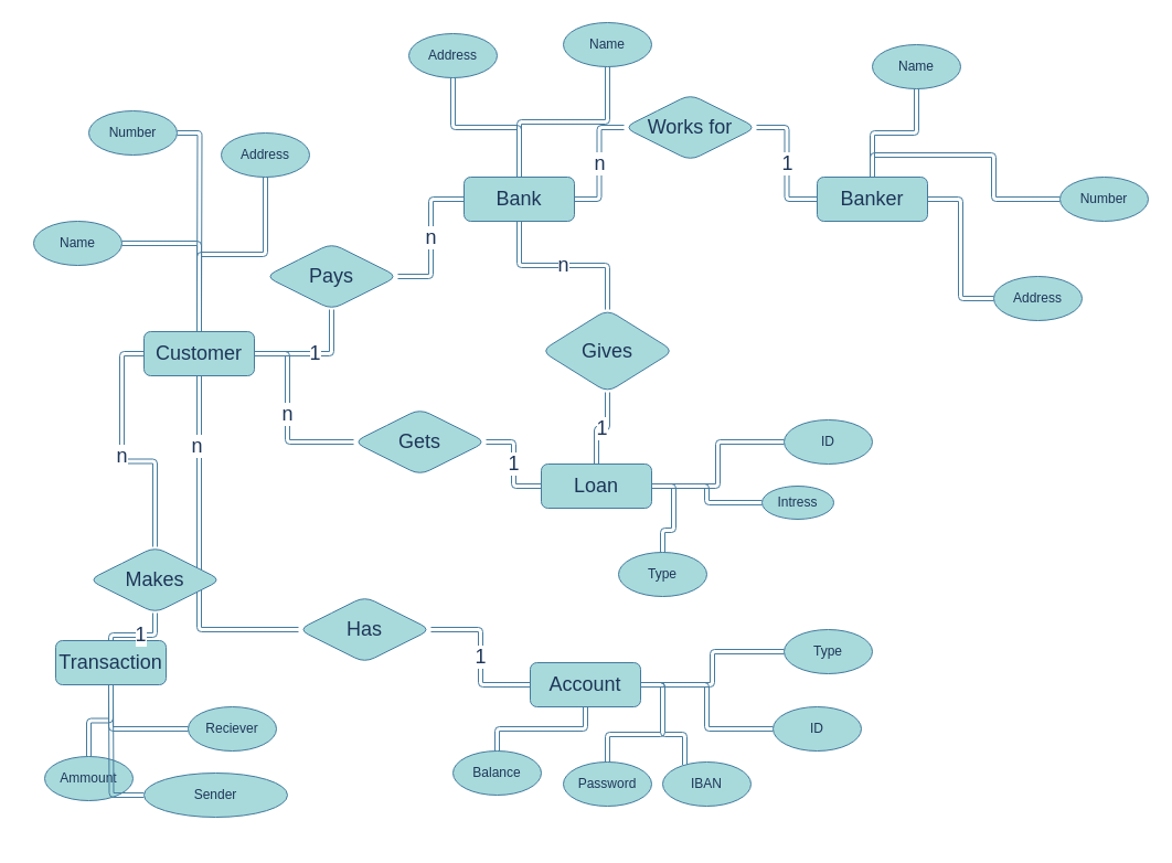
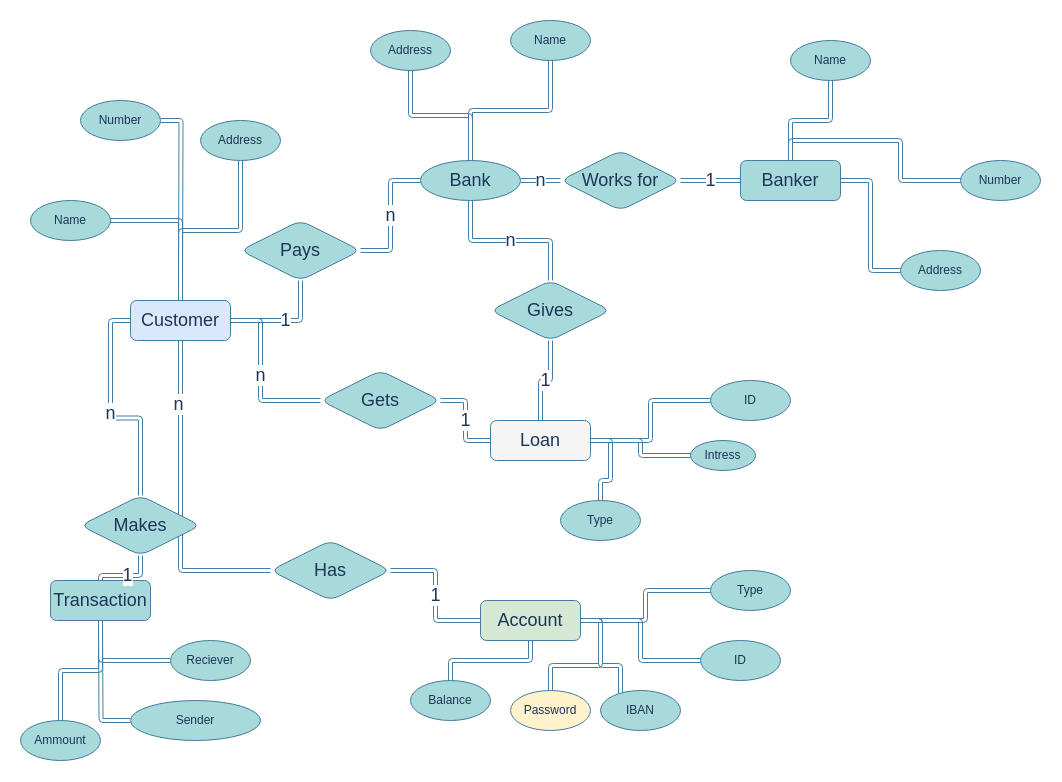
  <mxCell id="0" />
  <mxCell id="1" parent="0" />
  <mxCell id="2" value="n" style="edgeStyle=orthogonalEdgeStyle;rounded=1;orthogonalLoop=1;jettySize=auto;html=1;entryX=0.5;entryY=0;entryDx=0;entryDy=0;fontSize=18;fontColor=#1D3557;strokeColor=#457B9D;fillColor=#A8DADC;shape=link;" edge="1" parent="1" source="4" target="20"><mxGeometry relative="1" as="geometry" /></mxCell>
  <mxCell id="3" value="" style="edgeStyle=orthogonalEdgeStyle;shape=link;rounded=1;orthogonalLoop=1;jettySize=auto;html=1;fontSize=18;fontColor=#1D3557;strokeColor=#457B9D;fillColor=#A8DADC;" edge="1" parent="1" source="4" target="28"><mxGeometry relative="1" as="geometry" /></mxCell>
- <mxCell id="4" value="&lt;font style=&quot;font-size: 18px&quot;&gt;Bank&lt;/font&gt;" style="whiteSpace=wrap;html=1;align=center;rounded=1;fontColor=#1D3557;strokeColor=#457B9D;fillColor=#A8DADC;" vertex="1" parent="1"><mxGeometry x="420" y="160" width="100" height="40" as="geometry" /></mxCell>
+ <mxCell id="4" value="&lt;font style=&quot;font-size: 18px&quot;&gt;Bank&lt;/font&gt;" style="ellipse;whiteSpace=wrap;html=1;align=center;fontColor=#1D3557;strokeColor=#457B9D;fillColor=#A8DADC;" vertex="1" parent="1"><mxGeometry x="420" y="160" width="100" height="40" as="geometry" /></mxCell>
  <mxCell id="5" value="1" style="edgeStyle=orthogonalEdgeStyle;rounded=1;orthogonalLoop=1;jettySize=auto;html=1;entryX=1;entryY=0.5;entryDx=0;entryDy=0;fontSize=18;fontColor=#1D3557;strokeColor=#457B9D;fillColor=#A8DADC;shape=link;" edge="1" parent="1" source="6" target="8"><mxGeometry relative="1" as="geometry" /></mxCell>
  <mxCell id="6" value="&lt;font style=&quot;font-size: 18px&quot;&gt;Banker&lt;/font&gt;" style="whiteSpace=wrap;html=1;align=center;rounded=1;fontColor=#1D3557;strokeColor=#457B9D;fillColor=#A8DADC;" vertex="1" parent="1"><mxGeometry x="740" y="160" width="100" height="40" as="geometry" /></mxCell>
  <mxCell id="7" value="n" style="edgeStyle=orthogonalEdgeStyle;rounded=1;orthogonalLoop=1;jettySize=auto;html=1;entryX=1;entryY=0.5;entryDx=0;entryDy=0;fontSize=18;fontColor=#1D3557;strokeColor=#457B9D;fillColor=#A8DADC;shape=link;" edge="1" parent="1" source="8" target="4"><mxGeometry relative="1" as="geometry" /></mxCell>
- <mxCell id="8" value="Works for" style="shape=rhombus;perimeter=rhombusPerimeter;whiteSpace=wrap;html=1;align=center;rounded=1;fontSize=18;fontColor=#1D3557;strokeColor=#457B9D;fillColor=#A8DADC;" vertex="1" parent="1"><mxGeometry x="565" y="85" width="120" height="60" as="geometry" /></mxCell>
+ <mxCell id="8" value="Works for" style="shape=rhombus;perimeter=rhombusPerimeter;whiteSpace=wrap;html=1;align=center;rounded=1;fontSize=18;fontColor=#1D3557;strokeColor=#457B9D;fillColor=#A8DADC;" vertex="1" parent="1"><mxGeometry x="560" y="150" width="120" height="60" as="geometry" /></mxCell>
  <mxCell id="9" value="1" style="edgeStyle=orthogonalEdgeStyle;rounded=1;orthogonalLoop=1;jettySize=auto;html=1;fontSize=18;fontColor=#1D3557;strokeColor=#457B9D;fillColor=#A8DADC;shape=link;" edge="1" parent="1" source="10" target="23"><mxGeometry relative="1" as="geometry" /></mxCell>
- <mxCell id="10" value="&lt;font style=&quot;font-size: 18px&quot;&gt;Loan&lt;/font&gt;" style="whiteSpace=wrap;html=1;align=center;rounded=1;fontColor=#1D3557;strokeColor=#457B9D;fillColor=#A8DADC;" vertex="1" parent="1"><mxGeometry x="490" y="420" width="100" height="40" as="geometry" /></mxCell>
- <mxCell id="11" value="&lt;font style=&quot;font-size: 18px&quot;&gt;Account&lt;/font&gt;" style="whiteSpace=wrap;html=1;align=center;rounded=1;fontColor=#1D3557;strokeColor=#457B9D;fillColor=#A8DADC;" vertex="1" parent="1"><mxGeometry x="480" y="600" width="100" height="40" as="geometry" /></mxCell>
+ <mxCell id="10" value="&lt;font style=&quot;font-size: 18px&quot;&gt;Loan&lt;/font&gt;" style="whiteSpace=wrap;html=1;align=center;rounded=1;fontColor=#1D3557;strokeColor=#457B9D;fillColor=#f5f5f5;" vertex="1" parent="1"><mxGeometry x="490" y="420" width="100" height="40" as="geometry" /></mxCell>
+ <mxCell id="11" value="&lt;font style=&quot;font-size: 18px&quot;&gt;Account&lt;/font&gt;" style="whiteSpace=wrap;html=1;align=center;rounded=1;fontColor=#1D3557;strokeColor=#457B9D;fillColor=#d5e8d4;" vertex="1" parent="1"><mxGeometry x="480" y="600" width="100" height="40" as="geometry" /></mxCell>
  <mxCell id="12" value="1" style="edgeStyle=orthogonalEdgeStyle;rounded=1;orthogonalLoop=1;jettySize=auto;html=1;entryX=0.5;entryY=1;entryDx=0;entryDy=0;fontSize=18;fontColor=#1D3557;strokeColor=#457B9D;fillColor=#A8DADC;shape=link;" edge="1" parent="1" source="16" target="18"><mxGeometry relative="1" as="geometry" /></mxCell>
  <mxCell id="13" value="n" style="edgeStyle=orthogonalEdgeStyle;shape=link;rounded=1;orthogonalLoop=1;jettySize=auto;html=1;entryX=0.5;entryY=0;entryDx=0;entryDy=0;fontSize=18;fontColor=#1D3557;strokeColor=#457B9D;fillColor=#A8DADC;exitX=0;exitY=0.5;exitDx=0;exitDy=0;" edge="1" parent="1" source="16" target="25"><mxGeometry relative="1" as="geometry" /></mxCell>
  <mxCell id="14" style="edgeStyle=orthogonalEdgeStyle;shape=link;rounded=1;orthogonalLoop=1;jettySize=auto;html=1;fontSize=18;fontColor=#1D3557;strokeColor=#457B9D;fillColor=#A8DADC;entryX=0;entryY=0.5;entryDx=0;entryDy=0;exitX=0.5;exitY=1;exitDx=0;exitDy=0;" edge="1" parent="1" source="16" target="27"><mxGeometry relative="1" as="geometry"><mxPoint x="270" y="500" as="targetPoint" /></mxGeometry></mxCell>
  <mxCell id="15" value="n" style="edgeLabel;html=1;align=center;verticalAlign=middle;resizable=0;points=[];fontSize=18;fontColor=#1D3557;" vertex="1" connectable="0" parent="14"><mxGeometry x="-0.609" y="-3" relative="1" as="geometry"><mxPoint as="offset" /></mxGeometry></mxCell>
- <mxCell id="16" value="&lt;font style=&quot;font-size: 18px&quot;&gt;Customer&lt;/font&gt;" style="whiteSpace=wrap;html=1;align=center;rounded=1;fontColor=#1D3557;strokeColor=#457B9D;fillColor=#A8DADC;" vertex="1" parent="1"><mxGeometry x="130" y="300" width="100" height="40" as="geometry" /></mxCell>
+ <mxCell id="16" value="&lt;font style=&quot;font-size: 18px&quot;&gt;Customer&lt;/font&gt;" style="whiteSpace=wrap;html=1;align=center;rounded=1;fontColor=#1D3557;strokeColor=#457B9D;fillColor=#dae8fc;" vertex="1" parent="1"><mxGeometry x="130" y="300" width="100" height="40" as="geometry" /></mxCell>
  <mxCell id="17" value="n" style="edgeStyle=orthogonalEdgeStyle;rounded=1;orthogonalLoop=1;jettySize=auto;html=1;entryX=0;entryY=0.5;entryDx=0;entryDy=0;fontSize=18;fontColor=#1D3557;strokeColor=#457B9D;fillColor=#A8DADC;shape=link;" edge="1" parent="1" source="18" target="4"><mxGeometry relative="1" as="geometry" /></mxCell>
  <mxCell id="18" value="Pays" style="shape=rhombus;perimeter=rhombusPerimeter;whiteSpace=wrap;html=1;align=center;rounded=1;fontSize=18;fontColor=#1D3557;strokeColor=#457B9D;fillColor=#A8DADC;" vertex="1" parent="1"><mxGeometry x="240" y="220" width="120" height="60" as="geometry" /></mxCell>
  <mxCell id="19" value="1" style="edgeStyle=orthogonalEdgeStyle;rounded=1;orthogonalLoop=1;jettySize=auto;html=1;entryX=0.5;entryY=0;entryDx=0;entryDy=0;fontSize=18;fontColor=#1D3557;strokeColor=#457B9D;fillColor=#A8DADC;shape=link;" edge="1" parent="1" source="20" target="10"><mxGeometry relative="1" as="geometry" /></mxCell>
- <mxCell id="20" value="Gives" style="shape=rhombus;perimeter=rhombusPerimeter;whiteSpace=wrap;html=1;align=center;rounded=1;fontSize=18;fontColor=#1D3557;strokeColor=#457B9D;fillColor=#A8DADC;" vertex="1" parent="1"><mxGeometry x="490" y="280" width="120" height="75" as="geometry" /></mxCell>
+ <mxCell id="20" value="Gives" style="shape=rhombus;perimeter=rhombusPerimeter;whiteSpace=wrap;html=1;align=center;rounded=1;fontSize=18;fontColor=#1D3557;strokeColor=#457B9D;fillColor=#A8DADC;" vertex="1" parent="1"><mxGeometry x="490" y="280" width="120" height="60" as="geometry" /></mxCell>
  <mxCell id="21" value="&lt;font style=&quot;font-size: 18px&quot;&gt;Transaction&lt;/font&gt;" style="whiteSpace=wrap;html=1;align=center;rounded=1;fontColor=#1D3557;strokeColor=#457B9D;fillColor=#A8DADC;" vertex="1" parent="1"><mxGeometry x="50" y="580" width="100" height="40" as="geometry" /></mxCell>
  <mxCell id="22" value="n" style="edgeStyle=orthogonalEdgeStyle;rounded=1;orthogonalLoop=1;jettySize=auto;html=1;entryX=1;entryY=0.5;entryDx=0;entryDy=0;fontSize=18;fontColor=#1D3557;strokeColor=#457B9D;fillColor=#A8DADC;shape=link;" edge="1" parent="1" source="23" target="16"><mxGeometry relative="1" as="geometry"><Array as="points"><mxPoint x="260" y="400" /><mxPoint x="260" y="320" /></Array></mxGeometry></mxCell>
  <mxCell id="23" value="Gets" style="shape=rhombus;perimeter=rhombusPerimeter;whiteSpace=wrap;html=1;align=center;rounded=1;fontSize=18;fontColor=#1D3557;strokeColor=#457B9D;fillColor=#A8DADC;" vertex="1" parent="1"><mxGeometry x="320" y="370" width="120" height="60" as="geometry" /></mxCell>
  <mxCell id="24" value="1" style="edgeStyle=orthogonalEdgeStyle;shape=link;rounded=1;orthogonalLoop=1;jettySize=auto;html=1;entryX=0.5;entryY=0;entryDx=0;entryDy=0;fontSize=18;fontColor=#1D3557;strokeColor=#457B9D;fillColor=#A8DADC;" edge="1" parent="1" source="25" target="21"><mxGeometry relative="1" as="geometry" /></mxCell>
  <mxCell id="25" value="Makes" style="shape=rhombus;perimeter=rhombusPerimeter;whiteSpace=wrap;html=1;align=center;rounded=1;fontSize=18;fontColor=#1D3557;strokeColor=#457B9D;fillColor=#A8DADC;" vertex="1" parent="1"><mxGeometry x="80" y="495" width="120" height="60" as="geometry" /></mxCell>
  <mxCell id="26" value="1" style="edgeStyle=orthogonalEdgeStyle;shape=link;rounded=1;orthogonalLoop=1;jettySize=auto;html=1;entryX=0;entryY=0.5;entryDx=0;entryDy=0;fontSize=18;fontColor=#1D3557;strokeColor=#457B9D;fillColor=#A8DADC;" edge="1" parent="1" source="27" target="11"><mxGeometry relative="1" as="geometry" /></mxCell>
  <mxCell id="27" value="Has" style="shape=rhombus;perimeter=rhombusPerimeter;whiteSpace=wrap;html=1;align=center;rounded=1;fontSize=18;fontColor=#1D3557;strokeColor=#457B9D;fillColor=#A8DADC;" vertex="1" parent="1"><mxGeometry x="270" y="540" width="120" height="60" as="geometry" /></mxCell>
  <mxCell id="28" value="Name" style="ellipse;whiteSpace=wrap;html=1;fillColor=#A8DADC;strokeColor=#457B9D;fontColor=#1D3557;rounded=1;" vertex="1" parent="1"><mxGeometry x="510" y="20" width="80" height="40" as="geometry" /></mxCell>
  <mxCell id="29" style="edgeStyle=orthogonalEdgeStyle;shape=link;rounded=1;orthogonalLoop=1;jettySize=auto;html=1;entryX=0.5;entryY=1;entryDx=0;entryDy=0;fontSize=18;fontColor=#1D3557;strokeColor=#457B9D;fillColor=#A8DADC;" edge="1" parent="1" source="30" target="11"><mxGeometry relative="1" as="geometry" /></mxCell>
  <mxCell id="30" value="Balance" style="ellipse;whiteSpace=wrap;html=1;fillColor=#A8DADC;strokeColor=#457B9D;fontColor=#1D3557;rounded=1;" vertex="1" parent="1"><mxGeometry x="410" y="680" width="80" height="40" as="geometry" /></mxCell>
  <mxCell id="31" style="edgeStyle=orthogonalEdgeStyle;shape=link;rounded=1;orthogonalLoop=1;jettySize=auto;html=1;entryX=1;entryY=0.5;entryDx=0;entryDy=0;fontSize=18;fontColor=#1D3557;strokeColor=#457B9D;fillColor=#A8DADC;" edge="1" parent="1" source="32" target="11"><mxGeometry relative="1" as="geometry" /></mxCell>
- <mxCell id="32" value="Password" style="ellipse;whiteSpace=wrap;html=1;fillColor=#A8DADC;strokeColor=#457B9D;fontColor=#1D3557;rounded=1;" vertex="1" parent="1"><mxGeometry x="510" y="690" width="80" height="40" as="geometry" /></mxCell>
+ <mxCell id="32" value="Password" style="ellipse;whiteSpace=wrap;html=1;fillColor=#fff2cc;strokeColor=#457B9D;fontColor=#1D3557;rounded=1;" vertex="1" parent="1"><mxGeometry x="510" y="690" width="80" height="40" as="geometry" /></mxCell>
  <mxCell id="33" style="edgeStyle=orthogonalEdgeStyle;shape=link;rounded=1;orthogonalLoop=1;jettySize=auto;html=1;entryX=1;entryY=0.5;entryDx=0;entryDy=0;fontSize=18;fontColor=#1D3557;strokeColor=#457B9D;fillColor=#A8DADC;" edge="1" parent="1" source="34" target="11"><mxGeometry relative="1" as="geometry"><Array as="points"><mxPoint x="620" y="665" /><mxPoint x="600" y="665" /><mxPoint x="600" y="620" /></Array></mxGeometry></mxCell>
  <mxCell id="34" value="IBAN" style="ellipse;whiteSpace=wrap;html=1;fillColor=#A8DADC;strokeColor=#457B9D;fontColor=#1D3557;rounded=1;" vertex="1" parent="1"><mxGeometry x="600" y="690" width="80" height="40" as="geometry" /></mxCell>
  <mxCell id="35" style="edgeStyle=orthogonalEdgeStyle;shape=link;rounded=1;orthogonalLoop=1;jettySize=auto;html=1;fontSize=18;fontColor=#1D3557;strokeColor=#457B9D;fillColor=#A8DADC;" edge="1" parent="1" source="36" target="11"><mxGeometry relative="1" as="geometry" /></mxCell>
  <mxCell id="36" value="ID" style="ellipse;whiteSpace=wrap;html=1;fillColor=#A8DADC;strokeColor=#457B9D;fontColor=#1D3557;rounded=1;" vertex="1" parent="1"><mxGeometry x="700" y="640" width="80" height="40" as="geometry" /></mxCell>
  <mxCell id="37" style="edgeStyle=orthogonalEdgeStyle;shape=link;rounded=1;orthogonalLoop=1;jettySize=auto;html=1;entryX=0.5;entryY=1;entryDx=0;entryDy=0;fontSize=18;fontColor=#1D3557;strokeColor=#457B9D;fillColor=#A8DADC;" edge="1" parent="1" source="38" target="21"><mxGeometry relative="1" as="geometry" /></mxCell>
- <mxCell id="38" value="Ammount" style="ellipse;whiteSpace=wrap;html=1;fillColor=#A8DADC;strokeColor=#457B9D;fontColor=#1D3557;rounded=1;" vertex="1" parent="1"><mxGeometry x="40" y="685" width="80" height="40" as="geometry" /></mxCell>
+ <mxCell id="38" value="Ammount" style="ellipse;whiteSpace=wrap;html=1;fillColor=#A8DADC;strokeColor=#457B9D;fontColor=#1D3557;rounded=1;" vertex="1" parent="1"><mxGeometry x="20" y="720" width="80" height="40" as="geometry" /></mxCell>
  <mxCell id="39" style="edgeStyle=orthogonalEdgeStyle;shape=link;rounded=1;orthogonalLoop=1;jettySize=auto;html=1;fontSize=18;fontColor=#1D3557;strokeColor=#457B9D;fillColor=#A8DADC;" edge="1" parent="1" source="40"><mxGeometry relative="1" as="geometry"><mxPoint x="100" y="620" as="targetPoint" /></mxGeometry></mxCell>
  <mxCell id="40" value="Sender" style="ellipse;whiteSpace=wrap;html=1;fillColor=#A8DADC;strokeColor=#457B9D;fontColor=#1D3557;rounded=1;" vertex="1" parent="1"><mxGeometry x="130" y="700" width="130" height="40" as="geometry" /></mxCell>
  <mxCell id="41" style="edgeStyle=orthogonalEdgeStyle;shape=link;rounded=1;orthogonalLoop=1;jettySize=auto;html=1;entryX=0.5;entryY=1;entryDx=0;entryDy=0;fontSize=18;fontColor=#1D3557;strokeColor=#457B9D;fillColor=#A8DADC;" edge="1" parent="1" source="42" target="21"><mxGeometry relative="1" as="geometry" /></mxCell>
  <mxCell id="42" value="Reciever" style="ellipse;whiteSpace=wrap;html=1;fillColor=#A8DADC;strokeColor=#457B9D;fontColor=#1D3557;rounded=1;" vertex="1" parent="1"><mxGeometry x="170" y="640" width="80" height="40" as="geometry" /></mxCell>
  <mxCell id="43" style="edgeStyle=orthogonalEdgeStyle;shape=link;rounded=1;orthogonalLoop=1;jettySize=auto;html=1;entryX=0.5;entryY=0;entryDx=0;entryDy=0;fontSize=18;fontColor=#1D3557;strokeColor=#457B9D;fillColor=#A8DADC;" edge="1" parent="1" source="44" target="16"><mxGeometry relative="1" as="geometry" /></mxCell>
  <mxCell id="44" value="Name" style="ellipse;whiteSpace=wrap;html=1;fillColor=#A8DADC;strokeColor=#457B9D;fontColor=#1D3557;rounded=1;" vertex="1" parent="1"><mxGeometry x="30" y="200" width="80" height="40" as="geometry" /></mxCell>
  <mxCell id="45" style="edgeStyle=orthogonalEdgeStyle;shape=link;rounded=1;orthogonalLoop=1;jettySize=auto;html=1;entryX=0.5;entryY=0;entryDx=0;entryDy=0;fontSize=18;fontColor=#1D3557;strokeColor=#457B9D;fillColor=#A8DADC;" edge="1" parent="1" source="46" target="16"><mxGeometry relative="1" as="geometry" /></mxCell>
  <mxCell id="46" value="Address" style="ellipse;whiteSpace=wrap;html=1;fillColor=#A8DADC;strokeColor=#457B9D;fontColor=#1D3557;rounded=1;" vertex="1" parent="1"><mxGeometry x="200" y="120" width="80" height="40" as="geometry" /></mxCell>
  <mxCell id="47" style="edgeStyle=orthogonalEdgeStyle;shape=link;rounded=1;orthogonalLoop=1;jettySize=auto;html=1;fontSize=18;fontColor=#1D3557;strokeColor=#457B9D;fillColor=#A8DADC;" edge="1" parent="1" source="48"><mxGeometry relative="1" as="geometry"><mxPoint x="180" y="290" as="targetPoint" /></mxGeometry></mxCell>
  <mxCell id="48" value="Number" style="ellipse;whiteSpace=wrap;html=1;fillColor=#A8DADC;strokeColor=#457B9D;fontColor=#1D3557;rounded=1;" vertex="1" parent="1"><mxGeometry x="80" y="100" width="80" height="40" as="geometry" /></mxCell>
  <mxCell id="49" style="edgeStyle=orthogonalEdgeStyle;shape=link;rounded=1;orthogonalLoop=1;jettySize=auto;html=1;entryX=1;entryY=0.5;entryDx=0;entryDy=0;fontSize=18;fontColor=#1D3557;strokeColor=#457B9D;fillColor=#A8DADC;" edge="1" parent="1" source="50" target="11"><mxGeometry relative="1" as="geometry" /></mxCell>
  <mxCell id="50" value="Type" style="ellipse;whiteSpace=wrap;html=1;fillColor=#A8DADC;strokeColor=#457B9D;fontColor=#1D3557;rounded=1;" vertex="1" parent="1"><mxGeometry x="710" y="570" width="80" height="40" as="geometry" /></mxCell>
  <mxCell id="51" style="edgeStyle=orthogonalEdgeStyle;shape=link;rounded=1;orthogonalLoop=1;jettySize=auto;html=1;entryX=1;entryY=0.5;entryDx=0;entryDy=0;fontSize=18;fontColor=#1D3557;strokeColor=#457B9D;fillColor=#A8DADC;" edge="1" parent="1" source="52" target="10"><mxGeometry relative="1" as="geometry" /></mxCell>
  <mxCell id="52" value="Intress" style="ellipse;whiteSpace=wrap;html=1;fillColor=#A8DADC;strokeColor=#457B9D;fontColor=#1D3557;rounded=1;" vertex="1" parent="1"><mxGeometry x="690" y="440" width="65" height="30" as="geometry" /></mxCell>
  <mxCell id="53" style="edgeStyle=orthogonalEdgeStyle;shape=link;rounded=1;orthogonalLoop=1;jettySize=auto;html=1;entryX=1;entryY=0.5;entryDx=0;entryDy=0;fontSize=18;fontColor=#1D3557;strokeColor=#457B9D;fillColor=#A8DADC;" edge="1" parent="1" source="54" target="10"><mxGeometry relative="1" as="geometry" /></mxCell>
  <mxCell id="54" value="ID" style="ellipse;whiteSpace=wrap;html=1;fillColor=#A8DADC;strokeColor=#457B9D;fontColor=#1D3557;rounded=1;" vertex="1" parent="1"><mxGeometry x="710" y="380" width="80" height="40" as="geometry" /></mxCell>
  <mxCell id="55" style="edgeStyle=orthogonalEdgeStyle;shape=link;rounded=1;orthogonalLoop=1;jettySize=auto;html=1;entryX=1;entryY=0.5;entryDx=0;entryDy=0;fontSize=18;fontColor=#1D3557;strokeColor=#457B9D;fillColor=#A8DADC;" edge="1" parent="1" source="56" target="10"><mxGeometry relative="1" as="geometry" /></mxCell>
  <mxCell id="56" value="Type" style="ellipse;whiteSpace=wrap;html=1;fillColor=#A8DADC;strokeColor=#457B9D;fontColor=#1D3557;rounded=1;" vertex="1" parent="1"><mxGeometry x="560" y="500" width="80" height="40" as="geometry" /></mxCell>
  <mxCell id="57" style="edgeStyle=orthogonalEdgeStyle;shape=link;rounded=1;orthogonalLoop=1;jettySize=auto;html=1;entryX=0.5;entryY=0;entryDx=0;entryDy=0;fontSize=18;fontColor=#1D3557;strokeColor=#457B9D;fillColor=#A8DADC;" edge="1" parent="1" source="58" target="4"><mxGeometry relative="1" as="geometry" /></mxCell>
  <mxCell id="58" value="Address" style="ellipse;whiteSpace=wrap;html=1;fillColor=#A8DADC;strokeColor=#457B9D;fontColor=#1D3557;rounded=1;" vertex="1" parent="1"><mxGeometry x="370" y="30" width="80" height="40" as="geometry" /></mxCell>
  <mxCell id="59" style="edgeStyle=orthogonalEdgeStyle;shape=link;rounded=1;orthogonalLoop=1;jettySize=auto;html=1;entryX=0.5;entryY=0;entryDx=0;entryDy=0;fontSize=18;fontColor=#1D3557;strokeColor=#457B9D;fillColor=#A8DADC;" edge="1" parent="1" source="60" target="6"><mxGeometry relative="1" as="geometry" /></mxCell>
  <mxCell id="60" value="Name" style="ellipse;whiteSpace=wrap;html=1;fillColor=#A8DADC;strokeColor=#457B9D;fontColor=#1D3557;rounded=1;" vertex="1" parent="1"><mxGeometry x="790" y="40" width="80" height="40" as="geometry" /></mxCell>
  <mxCell id="61" style="edgeStyle=orthogonalEdgeStyle;shape=link;rounded=1;orthogonalLoop=1;jettySize=auto;html=1;entryX=1;entryY=0.5;entryDx=0;entryDy=0;fontSize=18;fontColor=#1D3557;strokeColor=#457B9D;fillColor=#A8DADC;" edge="1" parent="1" source="62" target="6"><mxGeometry relative="1" as="geometry" /></mxCell>
  <mxCell id="62" value="Address" style="ellipse;whiteSpace=wrap;html=1;fillColor=#A8DADC;strokeColor=#457B9D;fontColor=#1D3557;rounded=1;" vertex="1" parent="1"><mxGeometry x="900" y="250" width="80" height="40" as="geometry" /></mxCell>
  <mxCell id="63" style="edgeStyle=orthogonalEdgeStyle;shape=link;rounded=1;orthogonalLoop=1;jettySize=auto;html=1;entryX=0.5;entryY=0;entryDx=0;entryDy=0;fontSize=18;fontColor=#1D3557;strokeColor=#457B9D;fillColor=#A8DADC;" edge="1" parent="1" source="64" target="6"><mxGeometry relative="1" as="geometry" /></mxCell>
  <mxCell id="64" value="Number" style="ellipse;whiteSpace=wrap;html=1;fillColor=#A8DADC;strokeColor=#457B9D;fontColor=#1D3557;rounded=1;" vertex="1" parent="1"><mxGeometry x="960" y="160" width="80" height="40" as="geometry" /></mxCell>
